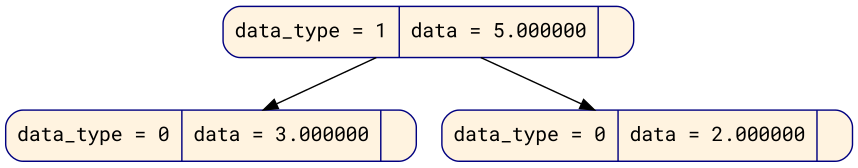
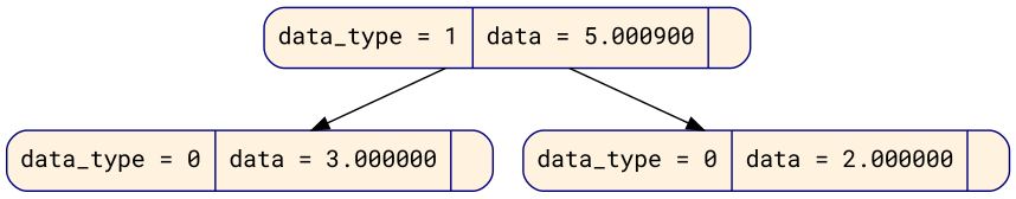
  digraph {
    fontname="Roboto Mono"
    node [color=navy fillcolor="#fff3e0" rank=1 shape=Mrecord style=filled fontname="Roboto Mono"]
    edge [fontname="Roboto Mono"]
-   n1 [label=" data_type = 1 | data = 5.000000 | " rank=0]
+   n1 [label=" data_type = 1 | data = 5.000900 | " rank=0]
    n2 [label=" data_type = 0 | data = 3.000000 | "]
    n3 [label=" data_type = 0 | data = 2.000000 | "]
    n1 -> n2
    n1 -> n3
  }
